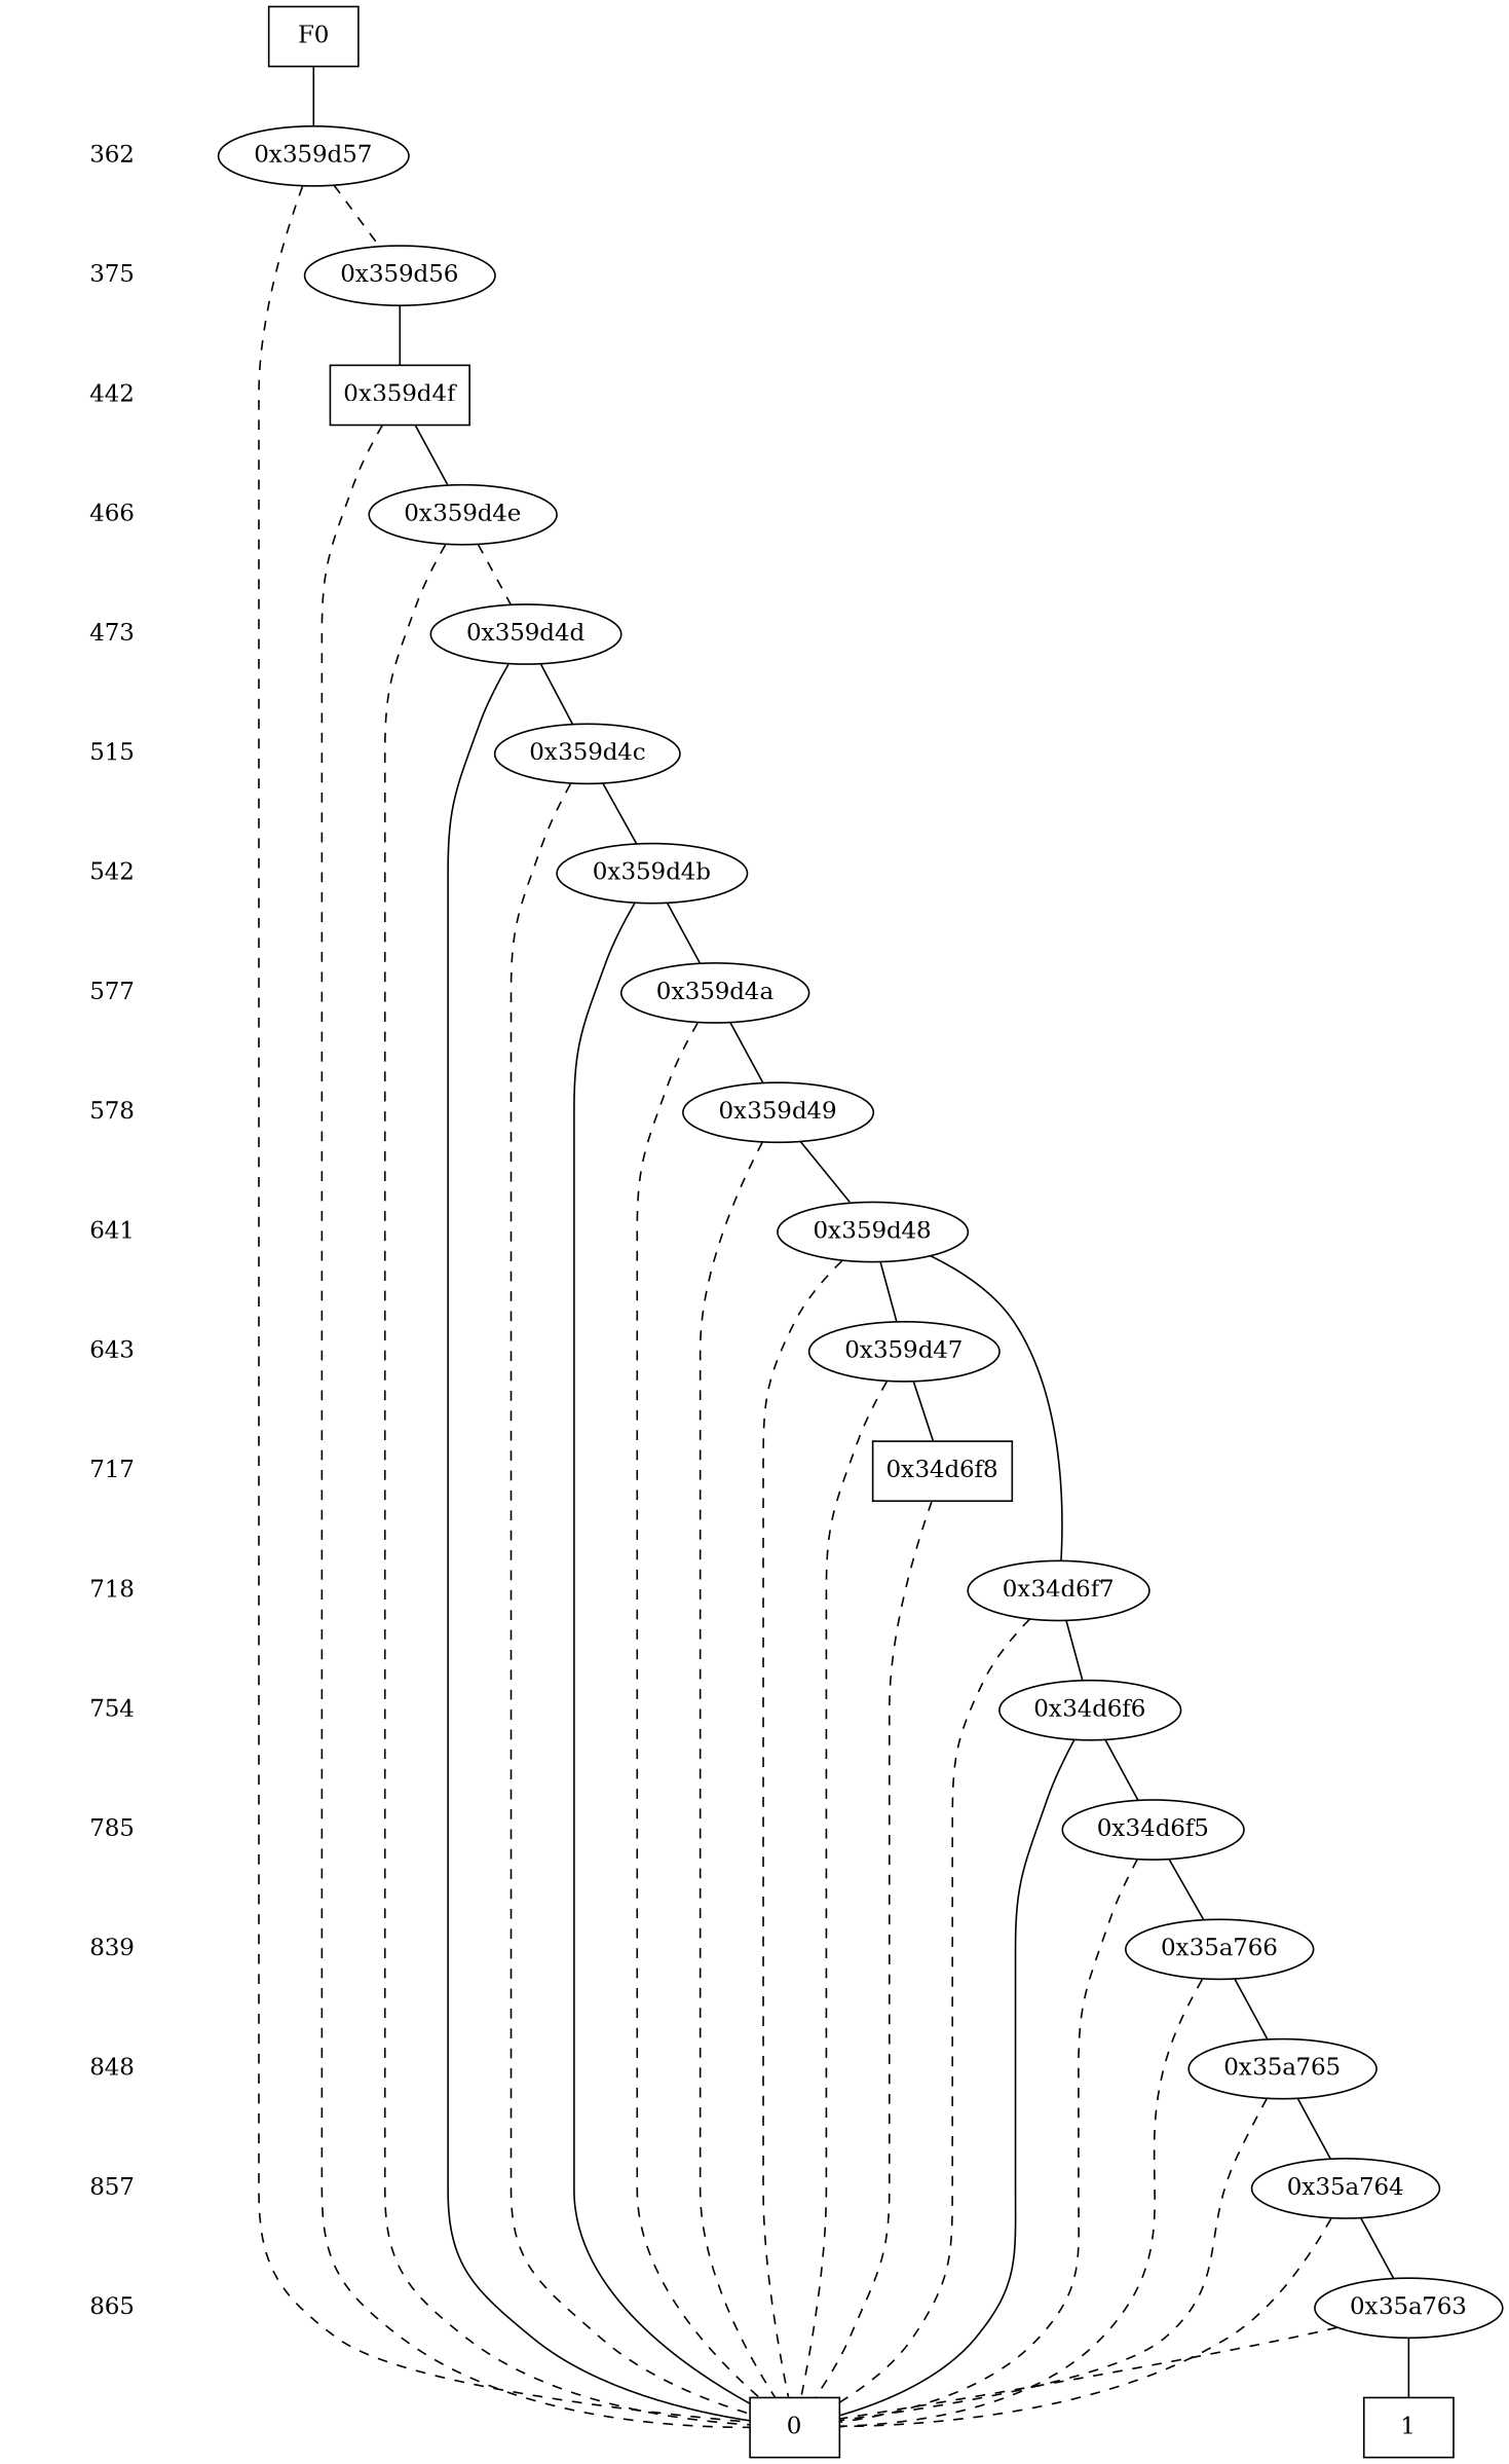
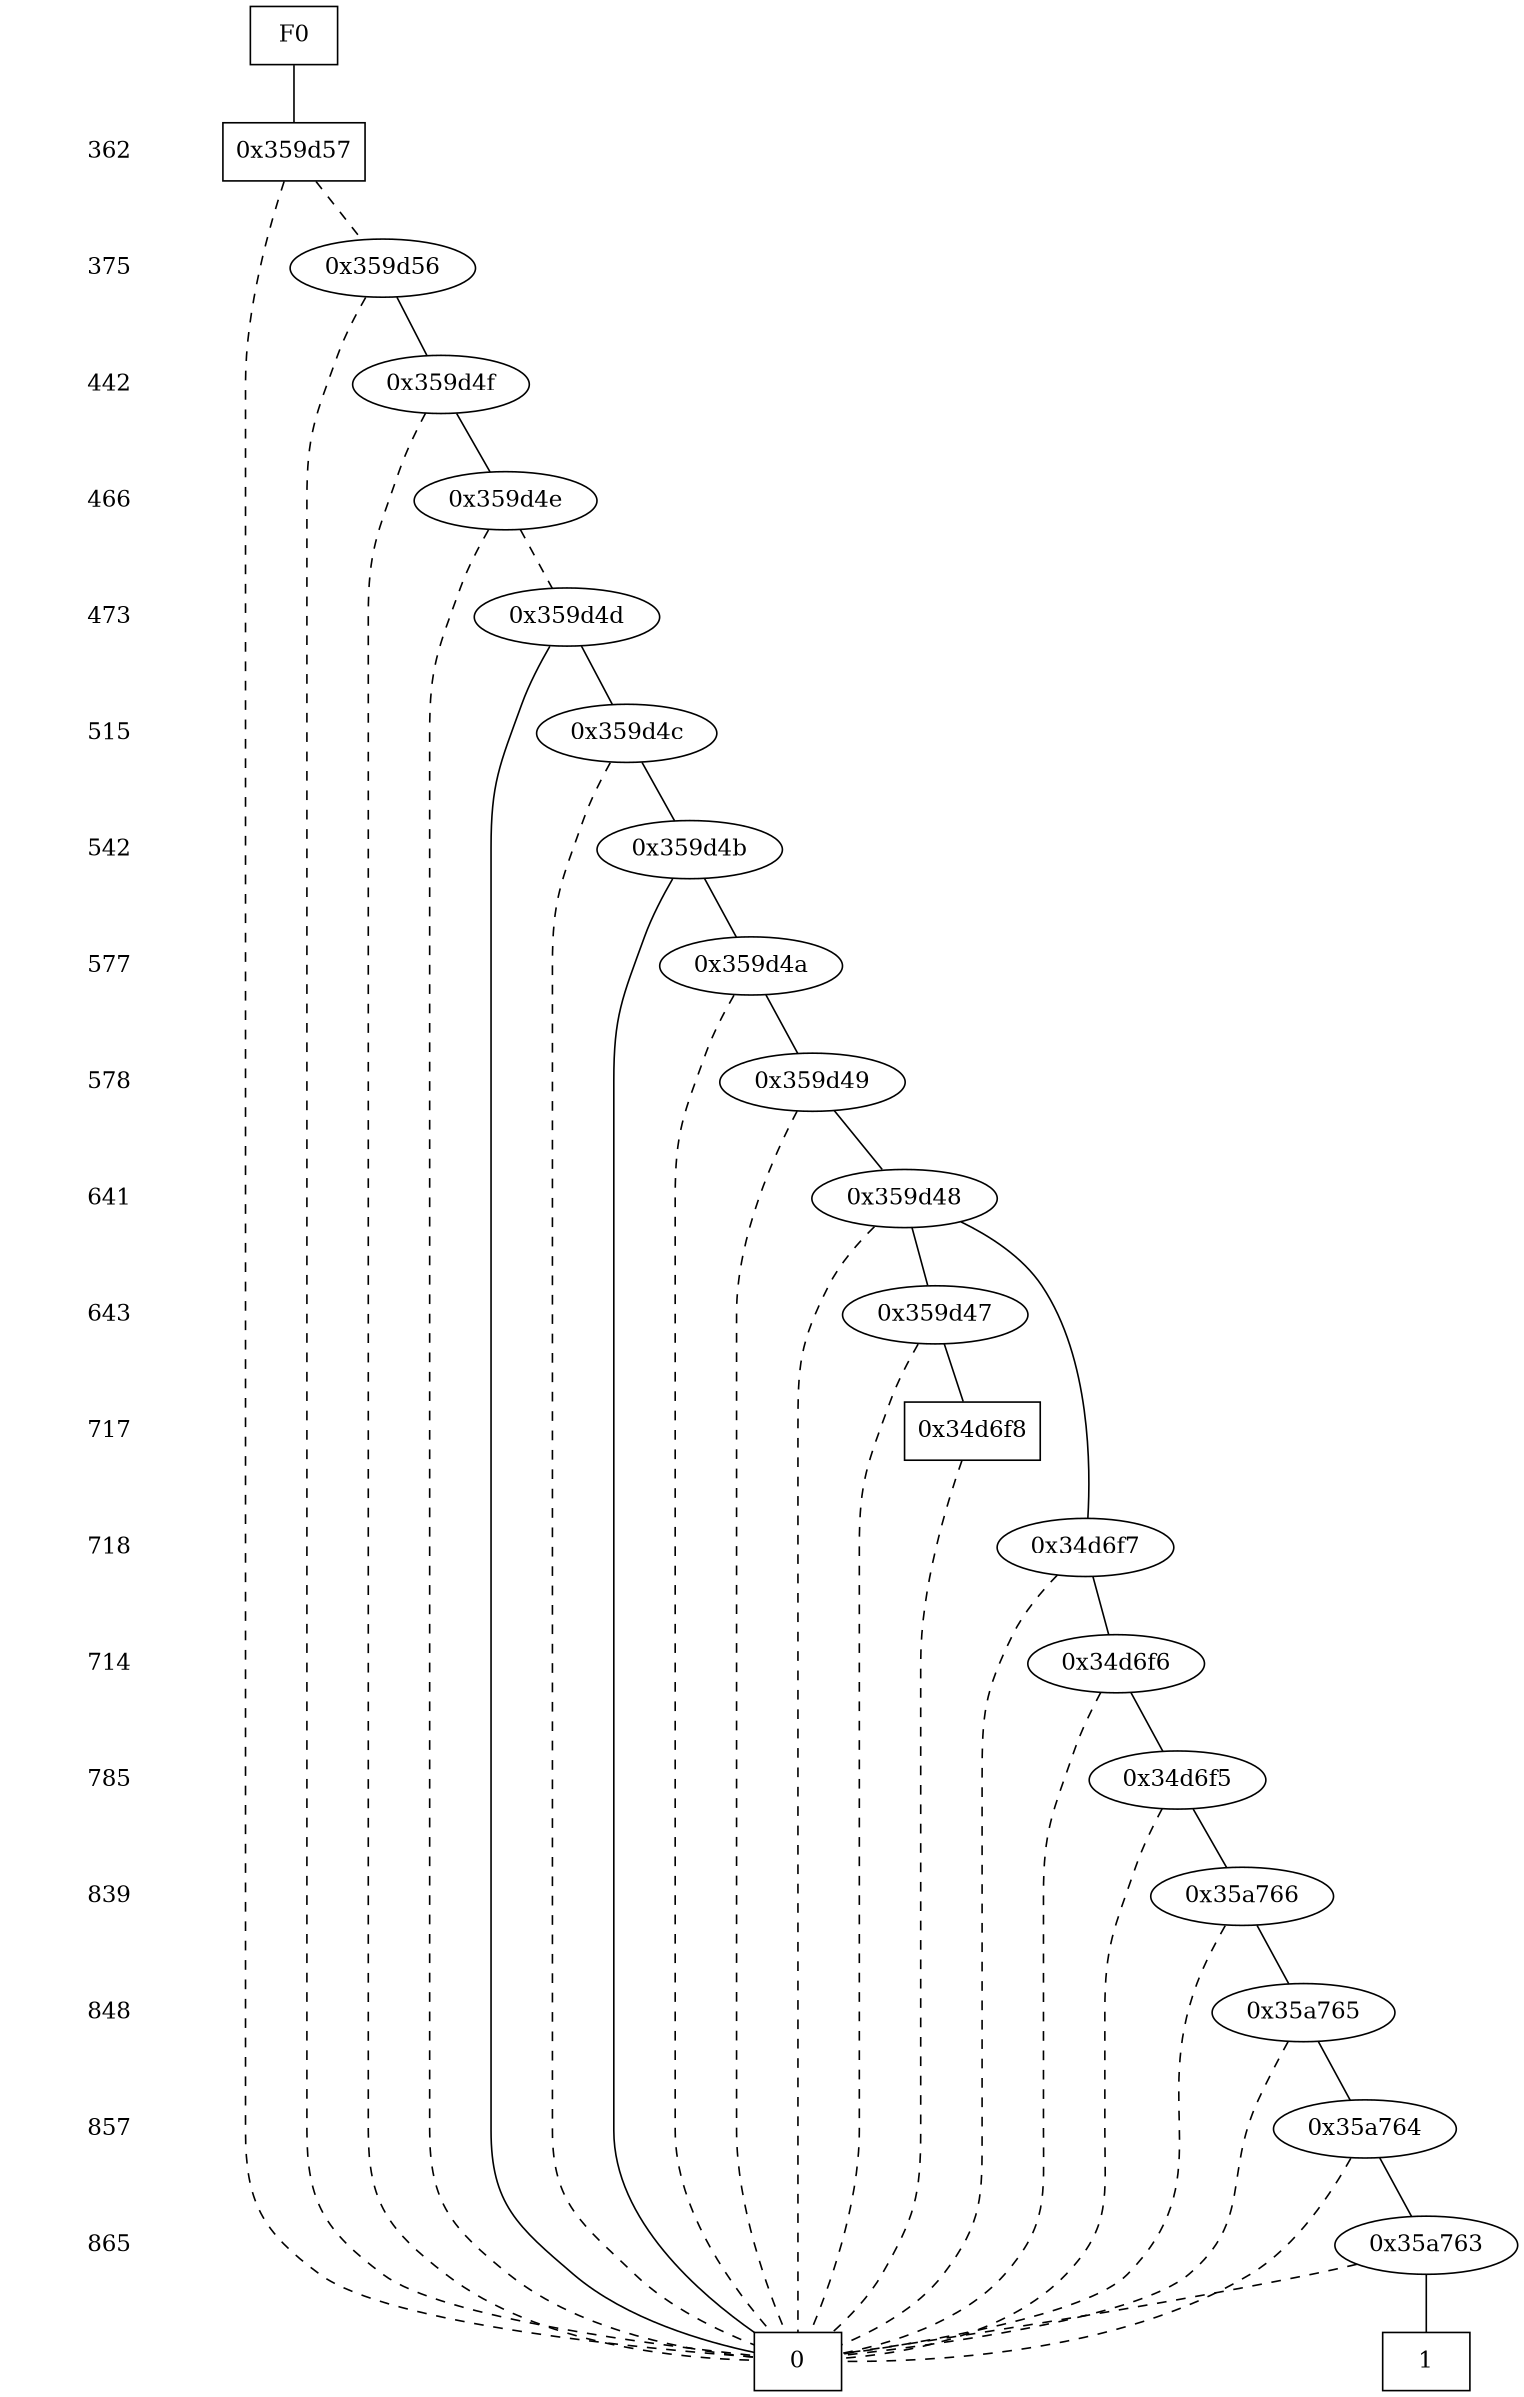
  digraph {
    node [shape=plaintext]
    edge [dir=none style=invis]
    "CONST NODES" [style=invis]
    n2 [label=362]
    " 375 "
    " 442 "
    " 466 "
    " 473 "
    " 515 "
    " 542 "
    " 577 "
    " 578 "
    " 641 "
    " 643 "
    " 717 "
    " 718 "
-   " 754 "
+   " 754 " [label=714]
    " 785 "
    " 839 "
    " 848 "
    " 857 "
    " 865 "
    F0 [shape=box]
-   "0x359d57" [shape=""]
+   "0x359d57" [shape=box]
    "0x359d56" [shape=""]
-   "0x359d4f" [shape=box]
+   "0x359d4f" [shape=""]
    "0x359d4e" [shape=""]
    "0x359d4d" [shape=""]
    "0x359d4c" [shape=""]
    "0x359d4b" [shape=""]
    "0x359d4a" [shape=""]
    "0x359d49" [shape=""]
    "0x359d48" [shape=""]
    "0x359d47" [shape=""]
    "0x34d6f8" [shape=box]
    "0x34d6f7" [shape=""]
    "0x34d6f6" [shape=""]
    "0x34d6f5" [shape=""]
    "0x35a766" [shape=""]
    "0x35a765" [shape=""]
    "0x35a764" [shape=""]
    "0x35a763" [shape=""]
    n41 [label=0 shape=box]
    n42 [label=1 shape=box]
    subgraph sub_1 {
      "CONST NODES"
      n2
      " 375 "
      " 442 "
      " 466 "
      " 473 "
      " 515 "
      " 542 "
      " 577 "
      " 578 "
      " 641 "
      " 643 "
      " 717 "
      " 718 "
      " 754 "
      " 785 "
      " 839 "
      " 848 "
      " 857 "
      " 865 "
    }
    subgraph sub_2 {
      rank=same
      F0
    }
    subgraph sub_3 {
      rank=same
      n2
      "0x359d57"
    }
    subgraph sub_4 {
      rank=same
      " 375 "
      "0x359d56"
    }
    subgraph sub_5 {
      rank=same
      " 442 "
      "0x359d4f"
    }
    subgraph sub_6 {
      rank=same
      " 466 "
      "0x359d4e"
    }
    subgraph sub_7 {
      rank=same
      " 473 "
      "0x359d4d"
    }
    subgraph sub_8 {
      rank=same
      " 515 "
      "0x359d4c"
    }
    subgraph sub_9 {
      rank=same
      " 542 "
      "0x359d4b"
    }
    subgraph sub_10 {
      rank=same
      " 577 "
      "0x359d4a"
    }
    subgraph sub_11 {
      rank=same
      " 578 "
      "0x359d49"
    }
    subgraph sub_12 {
      rank=same
      " 641 "
      "0x359d48"
    }
    subgraph sub_13 {
      rank=same
      " 643 "
      "0x359d47"
    }
    subgraph sub_14 {
      rank=same
      " 717 "
      "0x34d6f8"
    }
    subgraph sub_15 {
      rank=same
      " 718 "
      "0x34d6f7"
    }
    subgraph sub_16 {
      rank=same
      " 754 "
      "0x34d6f6"
    }
    subgraph sub_17 {
      rank=same
      " 785 "
      "0x34d6f5"
    }
    subgraph sub_18 {
      rank=same
      " 839 "
      "0x35a766"
    }
    subgraph sub_19 {
      rank=same
      " 848 "
      "0x35a765"
    }
    subgraph sub_20 {
      rank=same
      " 857 "
      "0x35a764"
    }
    subgraph sub_21 {
      rank=same
      " 865 "
      "0x35a763"
    }
    subgraph sub_22 {
      rank=same
      "CONST NODES"
      subgraph sub_23 {
        rank=same
        n41
        n42
      }
    }
    n2 -> " 375 "
    " 375 " -> " 442 "
    " 442 " -> " 466 "
    " 466 " -> " 473 "
    " 473 " -> " 515 "
    " 515 " -> " 542 "
    " 542 " -> " 577 "
    " 577 " -> " 578 "
    " 578 " -> " 641 "
    " 641 " -> " 643 "
    " 643 " -> " 717 "
    " 717 " -> " 718 "
    " 718 " -> " 754 "
    " 754 " -> " 785 "
    " 785 " -> " 839 "
    " 839 " -> " 848 "
    " 848 " -> " 857 "
    " 857 " -> " 865 "
    " 865 " -> "CONST NODES"
    F0 -> "0x359d57" [style=solid]
    "0x359d57" -> "0x359d56" [style=dashed]
    "0x359d57" -> n41 [style=dashed]
    "0x359d56" -> "0x359d4f" [style=""]
+   "0x359d56" -> n41 [style=dashed]
    "0x359d4f" -> "0x359d4e" [style=""]
    "0x359d4f" -> n41 [style=dashed]
    "0x359d4e" -> "0x359d4d" [style=dashed]
    "0x359d4e" -> n41 [style=dashed]
    "0x359d4d" -> "0x359d4c" [style=""]
    "0x359d4d" -> n41 [style=solid]
    "0x359d4c" -> "0x359d4b" [style=""]
    "0x359d4c" -> n41 [style=dashed]
    "0x359d4b" -> "0x359d4a" [style=""]
    "0x359d4b" -> n41 [style=solid]
    "0x359d4a" -> "0x359d49" [style=""]
    "0x359d4a" -> n41 [style=dashed]
    "0x359d49" -> "0x359d48" [style=""]
    "0x359d49" -> n41 [style=dashed]
    "0x359d48" -> "0x359d47" [style=""]
    "0x359d48" -> "0x34d6f7" [style=""]
    "0x359d48" -> n41 [style=dashed]
    "0x359d47" -> "0x34d6f8" [style=""]
    "0x359d47" -> n41 [style=dashed]
    "0x34d6f8" -> n41 [style=dashed]
    "0x34d6f7" -> "0x34d6f6" [style=""]
    "0x34d6f7" -> n41 [style=dashed]
    "0x34d6f6" -> "0x34d6f5" [style=""]
-   "0x34d6f6" -> n41 [style=solid]
+   "0x34d6f6" -> n41 [style=dashed]
    "0x34d6f5" -> "0x35a766" [style=""]
    "0x34d6f5" -> n41 [style=dashed]
    "0x35a766" -> "0x35a765" [style=""]
    "0x35a766" -> n41 [style=dashed]
    "0x35a765" -> "0x35a764" [style=""]
    "0x35a765" -> n41 [style=dashed]
    "0x35a764" -> "0x35a763" [style=""]
    "0x35a764" -> n41 [style=dashed]
    "0x35a763" -> n41 [style=dashed]
    "0x35a763" -> n42 [style=""]
  }
